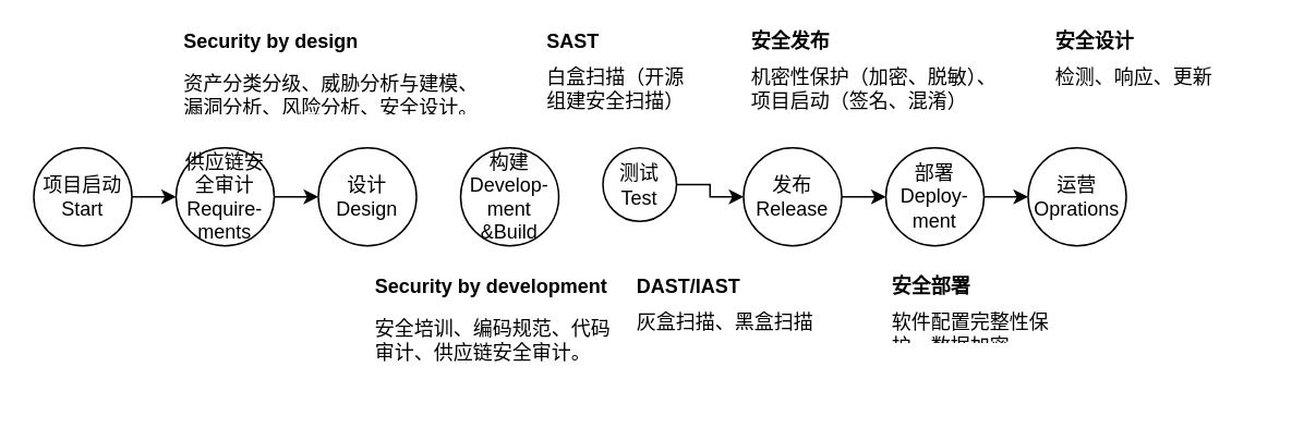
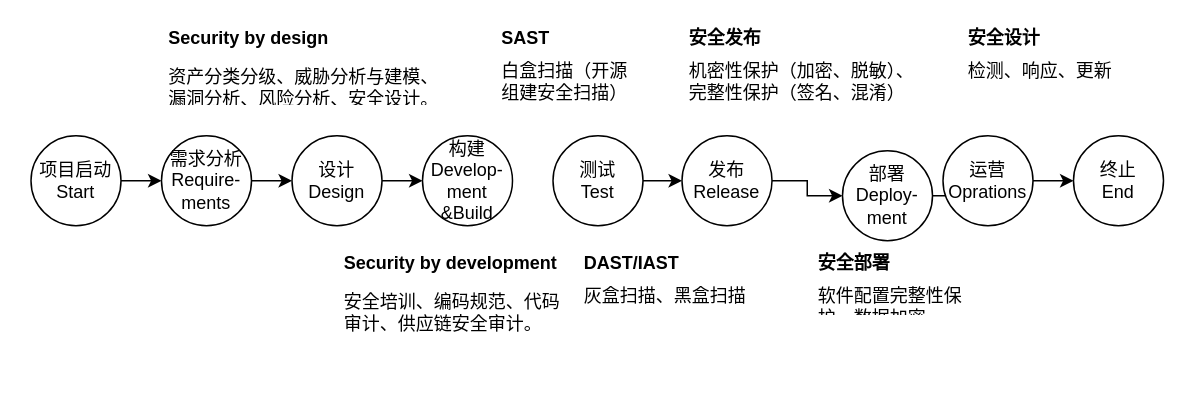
  <mxCell id="0" />
  <mxCell id="1" parent="0" />
  <mxCell id="2" value="" style="edgeStyle=orthogonalEdgeStyle;rounded=0;orthogonalLoop=1;jettySize=auto;html=1;" edge="1" parent="1" source="3" target="5"><mxGeometry relative="1" as="geometry" /></mxCell>
  <mxCell id="3" value="项目启动&lt;br&gt;Start" style="ellipse;whiteSpace=wrap;html=1;aspect=fixed;" vertex="1" parent="1"><mxGeometry x="20" y="90" width="60" height="60" as="geometry" /></mxCell>
  <mxCell id="4" value="" style="edgeStyle=orthogonalEdgeStyle;rounded=0;orthogonalLoop=1;jettySize=auto;html=1;" edge="1" parent="1" source="5" target="7"><mxGeometry relative="1" as="geometry" /></mxCell>
- <mxCell id="5" value="供应链安全审计&lt;br&gt;Require-ments" style="ellipse;whiteSpace=wrap;html=1;aspect=fixed;" vertex="1" parent="1"><mxGeometry x="107" y="90" width="60" height="60" as="geometry" /></mxCell>
+ <mxCell id="5" value="需求分析&lt;br&gt;Require-ments" style="ellipse;whiteSpace=wrap;html=1;aspect=fixed;" vertex="1" parent="1"><mxGeometry x="107" y="90" width="60" height="60" as="geometry" /></mxCell>
+ <mxCell id="6" value="" style="edgeStyle=orthogonalEdgeStyle;rounded=0;orthogonalLoop=1;jettySize=auto;html=1;" edge="1" parent="1" source="7" target="8"><mxGeometry relative="1" as="geometry" /></mxCell>
  <mxCell id="7" value="设计&lt;br&gt;Design" style="ellipse;whiteSpace=wrap;html=1;aspect=fixed;" vertex="1" parent="1"><mxGeometry x="194" y="90" width="60" height="60" as="geometry" /></mxCell>
  <mxCell id="8" value="构建&lt;br&gt;Develop-ment&lt;br&gt;&amp;amp;Build" style="ellipse;whiteSpace=wrap;html=1;aspect=fixed;" vertex="1" parent="1"><mxGeometry x="281" y="90" width="60" height="60" as="geometry" /></mxCell>
  <mxCell id="9" value="" style="edgeStyle=orthogonalEdgeStyle;rounded=0;orthogonalLoop=1;jettySize=auto;html=1;" edge="1" parent="1" source="10" target="12"><mxGeometry relative="1" as="geometry" /></mxCell>
- <mxCell id="10" value="测试&lt;br&gt;Test" style="ellipse;whiteSpace=wrap;html=1;aspect=fixed;" vertex="1" parent="1"><mxGeometry x="368" y="90" width="45" height="45" as="geometry" /></mxCell>
+ <mxCell id="10" value="测试&lt;br&gt;Test" style="ellipse;whiteSpace=wrap;html=1;aspect=fixed;" vertex="1" parent="1"><mxGeometry x="368" y="90" width="60" height="60" as="geometry" /></mxCell>
  <mxCell id="11" value="" style="edgeStyle=orthogonalEdgeStyle;rounded=0;orthogonalLoop=1;jettySize=auto;html=1;" edge="1" parent="1" source="12" target="14"><mxGeometry relative="1" as="geometry" /></mxCell>
  <mxCell id="12" value="发布&lt;br&gt;Release" style="ellipse;whiteSpace=wrap;html=1;aspect=fixed;" vertex="1" parent="1"><mxGeometry x="454" y="90" width="60" height="60" as="geometry" /></mxCell>
  <mxCell id="13" value="" style="edgeStyle=orthogonalEdgeStyle;rounded=0;orthogonalLoop=1;jettySize=auto;html=1;" edge="1" parent="1" source="14" target="16"><mxGeometry relative="1" as="geometry" /></mxCell>
- <mxCell id="14" value="部署&lt;br&gt;Deploy-ment" style="ellipse;whiteSpace=wrap;html=1;aspect=fixed;" vertex="1" parent="1"><mxGeometry x="541" y="90" width="60" height="60" as="geometry" /></mxCell>
+ <mxCell id="14" value="部署&lt;br&gt;Deploy-ment" style="ellipse;whiteSpace=wrap;html=1;aspect=fixed;" vertex="1" parent="1"><mxGeometry x="561" y="100" width="60" height="60" as="geometry" /></mxCell>
+ <mxCell id="15" value="" style="edgeStyle=orthogonalEdgeStyle;rounded=0;orthogonalLoop=1;jettySize=auto;html=1;" edge="1" parent="1" source="16" target="17"><mxGeometry relative="1" as="geometry" /></mxCell>
  <mxCell id="16" value="运营&lt;br&gt;Oprations" style="ellipse;whiteSpace=wrap;html=1;aspect=fixed;" vertex="1" parent="1"><mxGeometry x="628" y="90" width="60" height="60" as="geometry" /></mxCell>
+ <mxCell id="17" value="终止&lt;br&gt;End" style="ellipse;whiteSpace=wrap;html=1;aspect=fixed;" vertex="1" parent="1"><mxGeometry x="715" y="90" width="60" height="60" as="geometry" /></mxCell>
  <mxCell id="18" value="&lt;h1 style=&quot;font-size: 12px&quot;&gt;Security by design&lt;/h1&gt;&lt;p style=&quot;font-size: 12px&quot;&gt;资产分类分级、威胁分析与建模、漏洞分析、风险分析、安全设计。&lt;/p&gt;" style="text;html=1;strokeColor=none;fillColor=none;spacing=5;spacingTop=-20;whiteSpace=wrap;overflow=hidden;rounded=0;fontSize=12;" vertex="1" parent="1"><mxGeometry x="107" y="20" width="193" height="50" as="geometry" /></mxCell>
  <mxCell id="19" value="&lt;h1 style=&quot;font-size: 12px&quot;&gt;Security by development&lt;/h1&gt;&lt;p style=&quot;font-size: 12px&quot;&gt;安全培训、编码规范、代码审计、供应链安全审计。&lt;/p&gt;&lt;p style=&quot;font-size: 12px&quot;&gt;可以使用Sonarqube、blackduck、dependencycheck等plugin加强IDE安全。&lt;/p&gt;" style="text;html=1;strokeColor=none;fillColor=none;spacing=5;spacingTop=-20;whiteSpace=wrap;overflow=hidden;rounded=0;fontSize=12;" vertex="1" parent="1"><mxGeometry x="224" y="170" width="160" height="60" as="geometry" /></mxCell>
  <mxCell id="20" value="&lt;h1 style=&quot;font-size: 12px&quot;&gt;SAST&lt;/h1&gt;&lt;div&gt;白盒扫描（&lt;span&gt;开源组建安全扫描）&lt;/span&gt;&lt;/div&gt;" style="text;html=1;strokeColor=none;fillColor=none;spacing=5;spacingTop=-20;whiteSpace=wrap;overflow=hidden;rounded=0;fontSize=12;" vertex="1" parent="1"><mxGeometry x="329" y="20" width="99" height="50" as="geometry" /></mxCell>
  <mxCell id="21" value="&lt;h1 style=&quot;font-size: 12px&quot;&gt;DAST/IAST&lt;/h1&gt;&lt;div&gt;灰盒扫描、&lt;span&gt;黑盒扫描&lt;/span&gt;&lt;/div&gt;" style="text;html=1;strokeColor=none;fillColor=none;spacing=5;spacingTop=-20;whiteSpace=wrap;overflow=hidden;rounded=0;fontSize=12;" vertex="1" parent="1"><mxGeometry x="384" y="170" width="200" height="70" as="geometry" /></mxCell>
- <mxCell id="22" value="&lt;h1 style=&quot;font-size: 12px&quot;&gt;安全发布&lt;/h1&gt;&lt;div&gt;机密性保护（加密、脱敏）、&lt;/div&gt;&lt;div&gt;项目启动（签名、混淆）&lt;/div&gt;" style="text;html=1;strokeColor=none;fillColor=none;spacing=5;spacingTop=-20;whiteSpace=wrap;overflow=hidden;rounded=0;fontSize=12;" vertex="1" parent="1"><mxGeometry x="454" y="20" width="166" height="60" as="geometry" /></mxCell>
+ <mxCell id="22" value="&lt;h1 style=&quot;font-size: 12px&quot;&gt;安全发布&lt;/h1&gt;&lt;div&gt;机密性保护（加密、脱敏）、&lt;/div&gt;&lt;div&gt;完整性保护（签名、混淆）&lt;/div&gt;" style="text;html=1;strokeColor=none;fillColor=none;spacing=5;spacingTop=-20;whiteSpace=wrap;overflow=hidden;rounded=0;fontSize=12;" vertex="1" parent="1"><mxGeometry x="454" y="20" width="166" height="60" as="geometry" /></mxCell>
  <mxCell id="23" value="&lt;h1 style=&quot;font-size: 12px&quot;&gt;安全部署&lt;/h1&gt;&lt;div&gt;软件配置完整性保护、数据加密&lt;/div&gt;" style="text;html=1;strokeColor=none;fillColor=none;spacing=5;spacingTop=-20;whiteSpace=wrap;overflow=hidden;rounded=0;fontSize=12;" vertex="1" parent="1"><mxGeometry x="540" y="170" width="120" height="40" as="geometry" /></mxCell>
  <mxCell id="24" value="&lt;h1 style=&quot;font-size: 12px&quot;&gt;安全设计&lt;/h1&gt;&lt;div&gt;检测、响应、更新&lt;/div&gt;" style="text;html=1;strokeColor=none;fillColor=none;spacing=5;spacingTop=-20;whiteSpace=wrap;overflow=hidden;rounded=0;fontSize=12;" vertex="1" parent="1"><mxGeometry x="640" y="20" width="130" height="40" as="geometry" /></mxCell>
